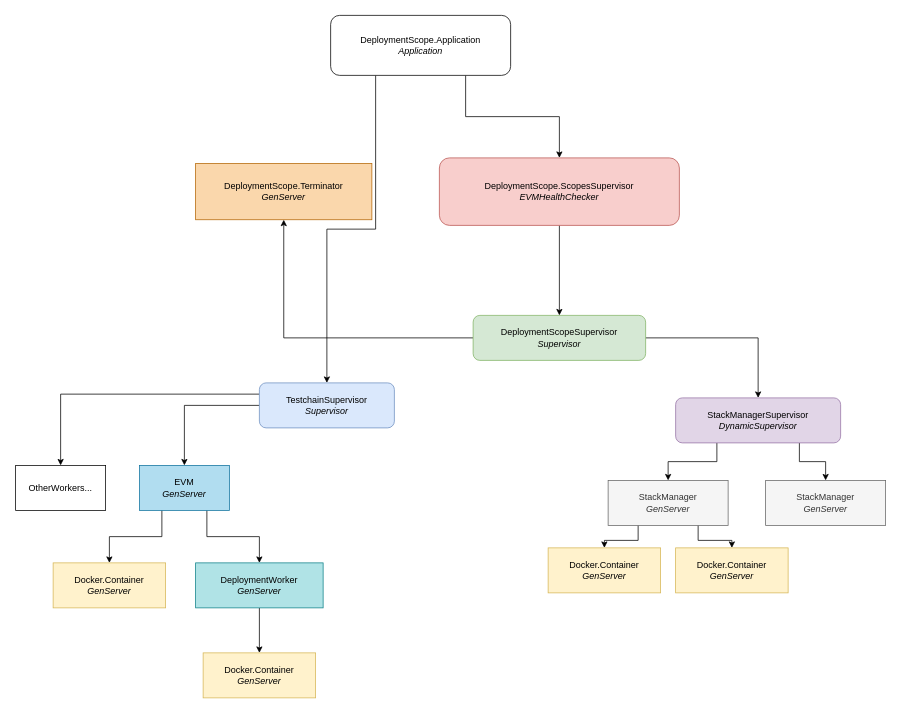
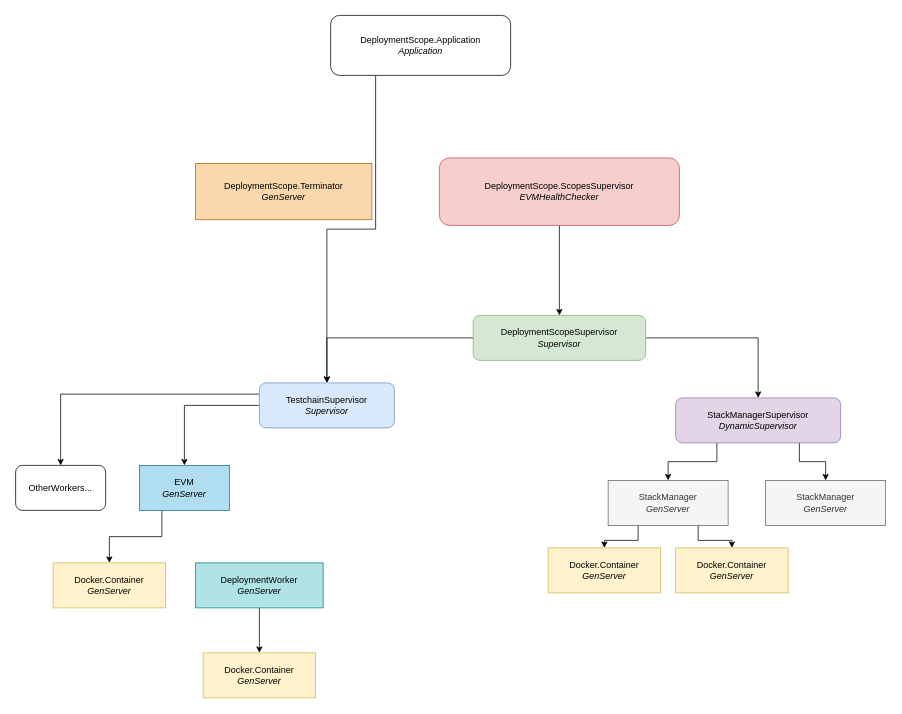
  <mxCell id="0" />
  <mxCell id="1" parent="0" />
- <mxCell id="2" style="edgeStyle=orthogonalEdgeStyle;rounded=0;orthogonalLoop=1;jettySize=auto;html=1;exitX=0;exitY=0.5;exitDx=0;exitDy=0;" parent="1" source="4" target="27" edge="1"><mxGeometry relative="1" as="geometry" /></mxCell>
+ <mxCell id="2" style="edgeStyle=orthogonalEdgeStyle;rounded=0;orthogonalLoop=1;jettySize=auto;html=1;exitX=0;exitY=0.5;exitDx=0;exitDy=0;entryX=0.5;entryY=0;entryDx=0;entryDy=0;" parent="1" source="4" target="7" edge="1"><mxGeometry relative="1" as="geometry" /></mxCell>
  <mxCell id="3" style="edgeStyle=orthogonalEdgeStyle;rounded=0;orthogonalLoop=1;jettySize=auto;html=1;exitX=1;exitY=0.5;exitDx=0;exitDy=0;entryX=0.5;entryY=0;entryDx=0;entryDy=0;" parent="1" source="4" target="10" edge="1"><mxGeometry relative="1" as="geometry" /></mxCell>
  <mxCell id="4" value="DeploymentScopeSupervisor&lt;br&gt;&lt;i&gt;Supervisor&lt;/i&gt;" style="rounded=1;whiteSpace=wrap;html=1;fillColor=#d5e8d4;strokeColor=#82b366;" parent="1" vertex="1"><mxGeometry x="630" y="420" width="230" height="60" as="geometry" /></mxCell>
  <mxCell id="5" style="edgeStyle=orthogonalEdgeStyle;rounded=0;orthogonalLoop=1;jettySize=auto;html=1;exitX=0;exitY=0.5;exitDx=0;exitDy=0;entryX=0.5;entryY=0;entryDx=0;entryDy=0;" parent="1" source="7" target="19" edge="1"><mxGeometry relative="1" as="geometry" /></mxCell>
  <mxCell id="6" style="edgeStyle=orthogonalEdgeStyle;rounded=0;orthogonalLoop=1;jettySize=auto;html=1;exitX=0;exitY=0.25;exitDx=0;exitDy=0;" parent="1" source="7" target="23" edge="1"><mxGeometry relative="1" as="geometry" /></mxCell>
  <mxCell id="7" value="TestchainSupervisor&lt;br&gt;&lt;i&gt;Supervisor&lt;/i&gt;" style="rounded=1;whiteSpace=wrap;html=1;fillColor=#dae8fc;strokeColor=#6c8ebf;" parent="1" vertex="1"><mxGeometry x="345" y="510" width="180" height="60" as="geometry" /></mxCell>
  <mxCell id="8" style="edgeStyle=orthogonalEdgeStyle;rounded=0;orthogonalLoop=1;jettySize=auto;html=1;exitX=0.25;exitY=1;exitDx=0;exitDy=0;entryX=0.5;entryY=0;entryDx=0;entryDy=0;" parent="1" source="10" target="13" edge="1"><mxGeometry relative="1" as="geometry" /></mxCell>
  <mxCell id="9" style="edgeStyle=orthogonalEdgeStyle;rounded=0;orthogonalLoop=1;jettySize=auto;html=1;exitX=0.75;exitY=1;exitDx=0;exitDy=0;entryX=0.5;entryY=0;entryDx=0;entryDy=0;" parent="1" source="10" target="14" edge="1"><mxGeometry relative="1" as="geometry" /></mxCell>
  <mxCell id="10" value="StackManagerSupervisor&lt;br&gt;&lt;i&gt;DynamicSupervisor&lt;/i&gt;" style="rounded=1;whiteSpace=wrap;html=1;fillColor=#e1d5e7;strokeColor=#9673a6;" parent="1" vertex="1"><mxGeometry x="900" y="530" width="220" height="60" as="geometry" /></mxCell>
  <mxCell id="11" style="edgeStyle=orthogonalEdgeStyle;rounded=0;orthogonalLoop=1;jettySize=auto;html=1;exitX=0.25;exitY=1;exitDx=0;exitDy=0;entryX=0.5;entryY=0;entryDx=0;entryDy=0;" parent="1" source="13" target="15" edge="1"><mxGeometry relative="1" as="geometry" /></mxCell>
  <mxCell id="12" style="edgeStyle=orthogonalEdgeStyle;rounded=0;orthogonalLoop=1;jettySize=auto;html=1;exitX=0.75;exitY=1;exitDx=0;exitDy=0;entryX=0.5;entryY=0;entryDx=0;entryDy=0;" parent="1" source="13" target="16" edge="1"><mxGeometry relative="1" as="geometry" /></mxCell>
  <mxCell id="13" value="StackManager&lt;br&gt;&lt;i&gt;GenServer&lt;/i&gt;" style="rounded=0;whiteSpace=wrap;html=1;fillColor=#f5f5f5;strokeColor=#666666;fontColor=#333333;" parent="1" vertex="1"><mxGeometry x="810" y="640" width="160" height="60" as="geometry" /></mxCell>
  <mxCell id="14" value="StackManager&lt;br&gt;&lt;i&gt;GenServer&lt;/i&gt;" style="rounded=0;whiteSpace=wrap;html=1;fillColor=#f5f5f5;strokeColor=#666666;fontColor=#333333;" parent="1" vertex="1"><mxGeometry x="1020" y="640" width="160" height="60" as="geometry" /></mxCell>
  <mxCell id="15" value="Docker.Container&lt;br&gt;&lt;i&gt;GenServer&lt;/i&gt;" style="rounded=0;whiteSpace=wrap;html=1;fillColor=#fff2cc;strokeColor=#d6b656;" parent="1" vertex="1"><mxGeometry x="730" y="730" width="150" height="60" as="geometry" /></mxCell>
  <mxCell id="16" value="Docker.Container&lt;br&gt;&lt;i&gt;GenServer&lt;/i&gt;" style="rounded=0;whiteSpace=wrap;html=1;fillColor=#fff2cc;strokeColor=#d6b656;" parent="1" vertex="1"><mxGeometry x="900" y="730" width="150" height="60" as="geometry" /></mxCell>
  <mxCell id="17" style="edgeStyle=orthogonalEdgeStyle;rounded=0;orthogonalLoop=1;jettySize=auto;html=1;exitX=0.25;exitY=1;exitDx=0;exitDy=0;entryX=0.5;entryY=0;entryDx=0;entryDy=0;" edge="1" parent="1" source="19" target="20"><mxGeometry relative="1" as="geometry" /></mxCell>
- <mxCell id="18" style="edgeStyle=orthogonalEdgeStyle;rounded=0;orthogonalLoop=1;jettySize=auto;html=1;exitX=0.75;exitY=1;exitDx=0;exitDy=0;entryX=0.5;entryY=0;entryDx=0;entryDy=0;" edge="1" parent="1" source="19" target="22"><mxGeometry relative="1" as="geometry" /></mxCell>
  <mxCell id="19" value="EVM&lt;br&gt;&lt;i&gt;GenServer&lt;/i&gt;" style="rounded=0;whiteSpace=wrap;html=1;fillColor=#b1ddf0;strokeColor=#10739e;" parent="1" vertex="1"><mxGeometry x="185" y="620" width="120" height="60" as="geometry" /></mxCell>
  <mxCell id="20" value="Docker.Container&lt;br&gt;&lt;i&gt;GenServer&lt;/i&gt;" style="rounded=0;whiteSpace=wrap;html=1;fillColor=#fff2cc;strokeColor=#d6b656;" parent="1" vertex="1"><mxGeometry x="70" y="750" width="150" height="60" as="geometry" /></mxCell>
  <mxCell id="21" style="edgeStyle=orthogonalEdgeStyle;rounded=0;orthogonalLoop=1;jettySize=auto;html=1;exitX=0.5;exitY=1;exitDx=0;exitDy=0;entryX=0.5;entryY=0;entryDx=0;entryDy=0;" edge="1" parent="1" source="22" target="24"><mxGeometry relative="1" as="geometry" /></mxCell>
  <mxCell id="22" value="DeploymentWorker&lt;br&gt;&lt;i&gt;GenServer&lt;/i&gt;" style="rounded=0;whiteSpace=wrap;html=1;fillColor=#b0e3e6;strokeColor=#0e8088;" parent="1" vertex="1"><mxGeometry x="260" y="750" width="170" height="60" as="geometry" /></mxCell>
- <mxCell id="23" value="OtherWorkers..." style="rounded=0;whiteSpace=wrap;html=1;" parent="1" vertex="1"><mxGeometry x="20" y="620" width="120" height="60" as="geometry" /></mxCell>
+ <mxCell id="23" value="OtherWorkers..." style="whiteSpace=wrap;html=1;rounded=1;" parent="1" vertex="1"><mxGeometry x="20" y="620" width="120" height="60" as="geometry" /></mxCell>
  <mxCell id="24" value="Docker.Container&lt;br&gt;&lt;i&gt;GenServer&lt;/i&gt;" style="rounded=0;whiteSpace=wrap;html=1;fillColor=#fff2cc;strokeColor=#d6b656;" vertex="1" parent="1"><mxGeometry x="270" y="870" width="150" height="60" as="geometry" /></mxCell>
  <mxCell id="25" style="edgeStyle=orthogonalEdgeStyle;rounded=0;orthogonalLoop=1;jettySize=auto;html=1;exitX=0.5;exitY=1;exitDx=0;exitDy=0;" edge="1" parent="1" source="26" target="4"><mxGeometry relative="1" as="geometry" /></mxCell>
  <mxCell id="26" value="DeploymentScope.ScopesSupervisor&lt;br&gt;&lt;i&gt;EVMHealthChecker&lt;/i&gt;" style="rounded=1;whiteSpace=wrap;html=1;fillColor=#f8cecc;strokeColor=#b85450;" vertex="1" parent="1"><mxGeometry x="585" y="210" width="320" height="90" as="geometry" /></mxCell>
  <mxCell id="27" value="DeploymentScope.Terminator&lt;br&gt;&lt;i&gt;GenServer&lt;/i&gt;" style="rounded=0;whiteSpace=wrap;html=1;fillColor=#fad7ac;strokeColor=#b46504;" vertex="1" parent="1"><mxGeometry x="260" y="217.5" width="235" height="75" as="geometry" /></mxCell>
- <mxCell id="28" style="edgeStyle=orthogonalEdgeStyle;rounded=0;orthogonalLoop=1;jettySize=auto;html=1;exitX=0.75;exitY=1;exitDx=0;exitDy=0;entryX=0.5;entryY=0;entryDx=0;entryDy=0;" edge="1" parent="1" source="30" target="26"><mxGeometry relative="1" as="geometry" /></mxCell>
  <mxCell id="29" style="edgeStyle=orthogonalEdgeStyle;rounded=0;orthogonalLoop=1;jettySize=auto;html=1;exitX=0.25;exitY=1;exitDx=0;exitDy=0;" edge="1" parent="1" source="30" target="7"><mxGeometry relative="1" as="geometry" /></mxCell>
  <mxCell id="30" value="DeploymentScope.Application&lt;br&gt;&lt;i&gt;Application&lt;/i&gt;" style="rounded=1;whiteSpace=wrap;html=1;" vertex="1" parent="1"><mxGeometry x="440" y="20" width="240" height="80" as="geometry" /></mxCell>
